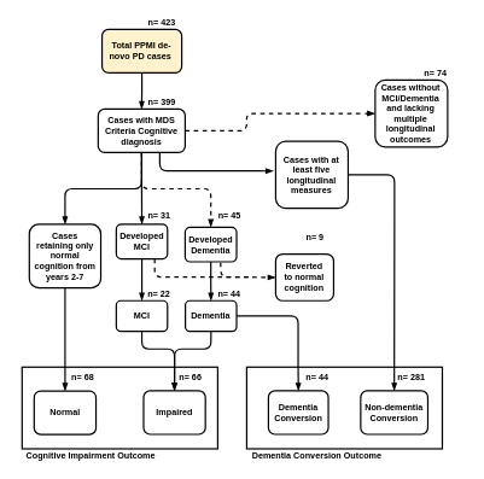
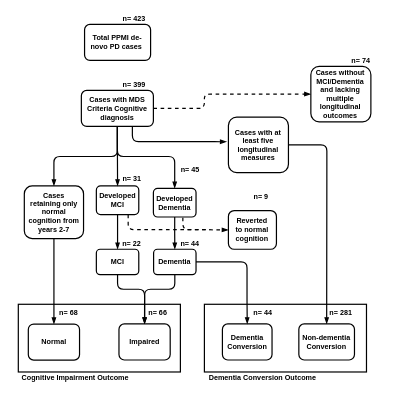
  <mxCell id="0" />
  <mxCell id="1" parent="0" />
  <mxCell id="2" value="" style="rounded=0;whiteSpace=wrap;html=1;strokeWidth=2;fontStyle=1" parent="1" vertex="1"><mxGeometry x="30" y="506.22" width="270" height="112.78" as="geometry" /></mxCell>
  <mxCell id="3" style="edgeStyle=orthogonalEdgeStyle;rounded=1;orthogonalLoop=1;jettySize=auto;html=1;exitX=0.5;exitY=1;exitDx=0;exitDy=0;entryX=0.5;entryY=0;entryDx=0;entryDy=0;strokeWidth=2;fontStyle=1;endArrow=blockThin;endFill=1;startArrow=none;startFill=0;" parent="1" source="6" target="21" edge="1"><mxGeometry relative="1" as="geometry"><Array as="points"><mxPoint x="195" y="260" /><mxPoint x="89" y="260" /></Array></mxGeometry></mxCell>
- <mxCell id="4" style="edgeStyle=orthogonalEdgeStyle;rounded=0;orthogonalLoop=1;jettySize=auto;html=1;exitX=0.5;exitY=1;exitDx=0;exitDy=0;entryX=0.5;entryY=0;entryDx=0;entryDy=0;strokeWidth=2;fontStyle=1;endArrow=blockThin;endFill=1;startArrow=none;startFill=0;" parent="1" source="8" target="6" edge="1"><mxGeometry relative="1" as="geometry" /></mxCell>
  <mxCell id="5" value="" style="group;strokeWidth=2;fontStyle=1" parent="1" vertex="1" connectable="0"><mxGeometry x="55.03" y="150" width="200" height="60" as="geometry" /></mxCell>
  <mxCell id="6" value="Cases with MDS Criteria Cognitive diagnosis" style="rounded=1;whiteSpace=wrap;html=1;fontStyle=1;strokeWidth=2;" parent="5" vertex="1"><mxGeometry x="80" width="120" height="60" as="geometry" /></mxCell>
  <mxCell id="7" value="" style="group;strokeWidth=2;fontStyle=1" parent="1" vertex="1" connectable="0"><mxGeometry x="55.37" y="40" width="200" height="60" as="geometry" /></mxCell>
- <mxCell id="8" value="Total PPMI de-novo PD cases&amp;nbsp;" style="rounded=1;whiteSpace=wrap;html=1;fontStyle=1;strokeWidth=2;fillColor=#fff2cc;" parent="7" vertex="1"><mxGeometry x="85" width="110" height="60" as="geometry" /></mxCell>
+ <mxCell id="8" value="Total PPMI de-novo PD cases&amp;nbsp;" style="rounded=1;whiteSpace=wrap;html=1;fontStyle=1;strokeWidth=2;" parent="7" vertex="1"><mxGeometry x="85" width="110" height="60" as="geometry" /></mxCell>
  <mxCell id="9" style="edgeStyle=orthogonalEdgeStyle;rounded=1;orthogonalLoop=1;jettySize=auto;html=1;exitX=0.5;exitY=1;exitDx=0;exitDy=0;entryX=0.5;entryY=0;entryDx=0;entryDy=0;strokeWidth=2;fontStyle=1;endArrow=blockThin;endFill=1;" parent="1" source="10" target="31" edge="1"><mxGeometry relative="1" as="geometry"><Array as="points"><mxPoint x="291" y="481.22" /><mxPoint x="240" y="481.22" /></Array></mxGeometry></mxCell>
  <mxCell id="10" value="Dementia" style="rounded=1;whiteSpace=wrap;html=1;fontStyle=1;strokeWidth=2;" parent="1" vertex="1"><mxGeometry x="255.37" y="414.56" width="70.69" height="42.22" as="geometry" /></mxCell>
  <mxCell id="11" value="n= 44" style="text;html=1;strokeColor=none;fillColor=none;align=center;verticalAlign=middle;whiteSpace=wrap;rounded=0;fontStyle=1;strokeWidth=2;" parent="1" vertex="1"><mxGeometry x="276.11" y="394.56" width="80" height="20" as="geometry" /></mxCell>
  <mxCell id="12" style="edgeStyle=orthogonalEdgeStyle;rounded=0;orthogonalLoop=1;jettySize=auto;html=1;exitX=0.5;exitY=1;exitDx=0;exitDy=0;entryX=0.5;entryY=0;entryDx=0;entryDy=0;strokeWidth=2;fontStyle=1;endArrow=blockThin;endFill=1;startArrow=none;startFill=0;" parent="1" source="24" target="26" edge="1"><mxGeometry relative="1" as="geometry" /></mxCell>
  <mxCell id="13" style="edgeStyle=orthogonalEdgeStyle;rounded=0;orthogonalLoop=1;jettySize=auto;html=1;exitX=0.5;exitY=1;exitDx=0;exitDy=0;entryX=0.5;entryY=0;entryDx=0;entryDy=0;strokeWidth=2;fontStyle=1;endArrow=blockThin;endFill=1;startArrow=none;startFill=0;" parent="1" source="21" target="27" edge="1"><mxGeometry relative="1" as="geometry" /></mxCell>
- <mxCell id="14" value="n= 45" style="text;html=1;strokeColor=none;fillColor=none;align=center;verticalAlign=middle;whiteSpace=wrap;rounded=0;fontStyle=1;strokeWidth=2;" parent="1" vertex="1"><mxGeometry x="276.997" y="286.779" width="79.114" height="22.222" as="geometry" /></mxCell>
+ <mxCell id="14" value="n= 45" style="text;html=1;strokeColor=none;fillColor=none;align=center;verticalAlign=middle;whiteSpace=wrap;rounded=0;fontStyle=1;strokeWidth=2;" parent="1" vertex="1"><mxGeometry x="276.997" y="271.779" width="79.114" height="22.222" as="geometry" /></mxCell>
  <mxCell id="15" value="" style="rounded=0;whiteSpace=wrap;html=1;strokeWidth=2;fontStyle=1" parent="1" vertex="1"><mxGeometry x="340" y="506.22" width="270" height="112.78" as="geometry" /></mxCell>
  <mxCell id="16" value="n= 68" style="text;html=1;strokeColor=none;fillColor=none;align=center;verticalAlign=middle;whiteSpace=wrap;rounded=0;fontStyle=1;strokeWidth=2;" parent="1" vertex="1"><mxGeometry x="88.67" y="511.22" width="50" height="20" as="geometry" /></mxCell>
  <mxCell id="17" value="n= 31" style="text;html=1;strokeColor=none;fillColor=none;align=center;verticalAlign=middle;whiteSpace=wrap;rounded=0;fontStyle=1;strokeWidth=2;" parent="1" vertex="1"><mxGeometry x="199.69" y="286.78" width="39.11" height="22.22" as="geometry" /></mxCell>
  <mxCell id="18" value="n= 22" style="text;html=1;strokeColor=none;fillColor=none;align=center;verticalAlign=middle;whiteSpace=wrap;rounded=0;fontStyle=1;strokeWidth=2;" parent="1" vertex="1"><mxGeometry x="183.451" y="394.56" width="71.579" height="20" as="geometry" /></mxCell>
  <mxCell id="19" value="Reverted to normal cognition" style="rounded=1;whiteSpace=wrap;html=1;fontStyle=1;spacingLeft=6;spacingBottom=0;spacingRight=7;strokeWidth=2;" parent="1" vertex="1"><mxGeometry x="380" y="350.12" width="80" height="64.44" as="geometry" /></mxCell>
  <mxCell id="20" value="n= 66" style="text;html=1;strokeColor=none;fillColor=none;align=center;verticalAlign=middle;whiteSpace=wrap;rounded=0;fontStyle=1;strokeWidth=2;" parent="1" vertex="1"><mxGeometry x="219.997" y="511.22" width="85.333" height="20" as="geometry" /></mxCell>
  <mxCell id="21" value="Cases retaining only normal cognition from years 2-7" style="rounded=1;whiteSpace=wrap;html=1;fontStyle=1;spacingLeft=6;spacingRight=6;strokeWidth=2;" parent="1" vertex="1"><mxGeometry x="40" y="309" width="98.67" height="87.78" as="geometry" /></mxCell>
  <mxCell id="22" value="n= 423" style="text;html=1;strokeColor=none;fillColor=none;align=center;verticalAlign=middle;whiteSpace=wrap;rounded=0;fontStyle=1;strokeWidth=2;" parent="1" vertex="1"><mxGeometry x="183.45" width="80" height="20" as="geometry" y="20" /></mxCell>
  <mxCell id="23" style="edgeStyle=orthogonalEdgeStyle;rounded=1;orthogonalLoop=1;jettySize=auto;html=1;exitX=0.75;exitY=1;exitDx=0;exitDy=0;dashed=1;strokeWidth=2;fontStyle=1;endArrow=blockThin;endFill=1;startArrow=none;startFill=0;entryX=0;entryY=0.5;entryDx=0;entryDy=0;" parent="1" source="24" target="19" edge="1"><mxGeometry relative="1" as="geometry"><mxPoint x="370" y="379" as="targetPoint" /><Array as="points"><mxPoint x="213" y="382" /><mxPoint x="340" y="382" /></Array></mxGeometry></mxCell>
  <mxCell id="24" value="Developed &lt;br&gt;MCI" style="rounded=1;whiteSpace=wrap;html=1;fontStyle=1;strokeWidth=2;" parent="1" vertex="1"><mxGeometry x="160" y="309" width="70.69" height="47.78" as="geometry" /></mxCell>
  <mxCell id="25" style="edgeStyle=orthogonalEdgeStyle;rounded=1;orthogonalLoop=1;jettySize=auto;html=1;exitX=0.5;exitY=1;exitDx=0;exitDy=0;entryX=0.5;entryY=0;entryDx=0;entryDy=0;strokeWidth=2;fontStyle=1;endArrow=blockThin;endFill=1;startArrow=none;startFill=0;" parent="1" source="26" target="31" edge="1"><mxGeometry relative="1" as="geometry"><Array as="points"><mxPoint x="195" y="481.22" /><mxPoint x="240" y="481.22" /></Array></mxGeometry></mxCell>
  <mxCell id="26" value="MCI" style="rounded=1;whiteSpace=wrap;html=1;fontStyle=1;strokeWidth=2;" parent="1" vertex="1"><mxGeometry x="160" y="414.56" width="70.69" height="42.22" as="geometry" /></mxCell>
  <mxCell id="27" value="Normal" style="rounded=1;whiteSpace=wrap;html=1;fontStyle=1;strokeWidth=2;" parent="1" vertex="1"><mxGeometry x="46.67" y="539.22" width="85.333" height="60" as="geometry" /></mxCell>
  <mxCell id="28" style="edgeStyle=orthogonalEdgeStyle;rounded=0;orthogonalLoop=1;jettySize=auto;html=1;exitX=0.5;exitY=1;exitDx=0;exitDy=0;entryX=0.5;entryY=0;entryDx=0;entryDy=0;strokeWidth=2;fontStyle=1;endArrow=blockThin;endFill=1;startArrow=none;startFill=0;" parent="1" source="29" target="10" edge="1"><mxGeometry relative="1" as="geometry"><mxPoint x="329.776" y="403.441" as="targetPoint" /></mxGeometry></mxCell>
  <mxCell id="29" value="Developed Dementia" style="rounded=1;whiteSpace=wrap;html=1;fontStyle=1;strokeWidth=2;" parent="1" vertex="1"><mxGeometry x="255.03" y="313" width="71.03" height="47.78" as="geometry" /></mxCell>
  <mxCell id="30" value="n= 399" style="text;html=1;strokeColor=none;fillColor=none;align=center;verticalAlign=middle;whiteSpace=wrap;rounded=0;fontStyle=1;strokeWidth=2;" parent="1" vertex="1"><mxGeometry x="183.45" y="130" width="80" height="20" as="geometry" /></mxCell>
  <mxCell id="31" value="Impaired" style="rounded=1;whiteSpace=wrap;html=1;fontStyle=1;strokeWidth=2;" parent="1" vertex="1"><mxGeometry x="197.69" y="539" width="85.333" height="60" as="geometry" /></mxCell>
  <mxCell id="32" style="edgeStyle=orthogonalEdgeStyle;rounded=1;orthogonalLoop=1;jettySize=auto;html=1;exitX=0.5;exitY=1;exitDx=0;exitDy=0;entryX=0.5;entryY=0;entryDx=0;entryDy=0;strokeWidth=2;fontStyle=1;endArrow=blockThin;endFill=1;startArrow=none;startFill=0;" parent="1" source="6" target="24" edge="1"><mxGeometry relative="1" as="geometry"><mxPoint x="213" y="330" as="targetPoint" /><Array as="points"><mxPoint x="195" y="230" /><mxPoint x="195" y="230" /></Array></mxGeometry></mxCell>
- <mxCell id="33" style="edgeStyle=orthogonalEdgeStyle;rounded=1;orthogonalLoop=1;jettySize=auto;html=1;exitX=0.5;exitY=1;exitDx=0;exitDy=0;entryX=0.5;entryY=0;entryDx=0;entryDy=0;strokeWidth=2;fontStyle=1;endArrow=blockThin;endFill=1;startArrow=none;startFill=0;dashed=1;" parent="1" source="6" target="29" edge="1"><mxGeometry relative="1" as="geometry"><Array as="points"><mxPoint x="195" y="260" /><mxPoint x="291" y="260" /></Array></mxGeometry></mxCell>
+ <mxCell id="33" style="edgeStyle=orthogonalEdgeStyle;rounded=1;orthogonalLoop=1;jettySize=auto;html=1;exitX=0.5;exitY=1;exitDx=0;exitDy=0;entryX=0.5;entryY=0;entryDx=0;entryDy=0;strokeWidth=2;fontStyle=1;endArrow=blockThin;endFill=1;startArrow=none;startFill=0;" parent="1" source="6" target="29" edge="1"><mxGeometry relative="1" as="geometry"><Array as="points"><mxPoint x="195" y="260" /><mxPoint x="291" y="260" /></Array></mxGeometry></mxCell>
  <mxCell id="34" value="n= 9" style="text;html=1;strokeColor=none;fillColor=none;align=center;verticalAlign=middle;whiteSpace=wrap;rounded=0;fontStyle=1;strokeWidth=2;" parent="1" vertex="1"><mxGeometry x="395" y="315.12" width="79.11" height="25" as="geometry" /></mxCell>
  <mxCell id="35" style="edgeStyle=orthogonalEdgeStyle;rounded=1;orthogonalLoop=1;jettySize=auto;html=1;exitX=1;exitY=0.5;exitDx=0;exitDy=0;entryX=0.5;entryY=0;entryDx=0;entryDy=0;endArrow=blockThin;endFill=1;strokeWidth=2;fontStyle=1;startArrow=none;startFill=0;" parent="1" source="36" target="38" edge="1"><mxGeometry relative="1" as="geometry"><Array as="points"><mxPoint x="544" y="241" /><mxPoint x="544" y="287" /></Array></mxGeometry></mxCell>
  <mxCell id="36" value="Cases with at least five longitudinal measures" style="rounded=1;whiteSpace=wrap;html=1;fontStyle=1;spacingLeft=6;spacingBottom=0;spacingRight=7;strokeWidth=2;" parent="1" vertex="1"><mxGeometry x="380" y="194.56" width="100" height="92.22" as="geometry" /></mxCell>
  <mxCell id="37" style="edgeStyle=orthogonalEdgeStyle;rounded=1;orthogonalLoop=1;jettySize=auto;html=1;dashed=1;strokeWidth=2;fontStyle=1;endArrow=none;endFill=0;startArrow=none;startFill=0;exitX=0.691;exitY=1.027;exitDx=0;exitDy=0;exitPerimeter=0;" parent="1" source="29" edge="1"><mxGeometry relative="1" as="geometry"><mxPoint x="305" y="369" as="sourcePoint" /><mxPoint x="350" y="382" as="targetPoint" /><Array as="points"><mxPoint x="304" y="382" /></Array></mxGeometry></mxCell>
  <mxCell id="38" value="Non-dementia Conversion" style="rounded=1;whiteSpace=wrap;html=1;fontStyle=1;strokeWidth=2;" parent="1" vertex="1"><mxGeometry x="497.33" y="539" width="92.67" height="60" as="geometry" /></mxCell>
  <mxCell id="39" style="edgeStyle=orthogonalEdgeStyle;rounded=1;orthogonalLoop=1;jettySize=auto;html=1;exitX=0.75;exitY=1;exitDx=0;exitDy=0;strokeWidth=2;fontStyle=1;endArrow=blockThin;endFill=1;startArrow=none;startFill=0;entryX=0;entryY=0.5;entryDx=0;entryDy=0;" parent="1" edge="1"><mxGeometry relative="1" as="geometry"><mxPoint x="220.017" y="210" as="sourcePoint" /><mxPoint x="377" y="235.56" as="targetPoint" /><Array as="points"><mxPoint x="220" y="235.22" /><mxPoint x="347" y="235.22" /></Array></mxGeometry></mxCell>
  <mxCell id="40" value="n= 281" style="text;html=1;strokeColor=none;fillColor=none;align=center;verticalAlign=middle;whiteSpace=wrap;rounded=0;fontStyle=1;strokeWidth=2;" parent="1" vertex="1"><mxGeometry x="524.667" y="511.22" width="85.333" height="20" as="geometry" /></mxCell>
  <mxCell id="41" value="Dementia Conversion" style="rounded=1;whiteSpace=wrap;html=1;fontStyle=1;strokeWidth=2;" vertex="1" parent="1"><mxGeometry x="370" y="539" width="82.67" height="60" as="geometry" /></mxCell>
  <mxCell id="42" style="edgeStyle=orthogonalEdgeStyle;rounded=1;orthogonalLoop=1;jettySize=auto;html=1;entryX=0.5;entryY=0;entryDx=0;entryDy=0;strokeWidth=2;fontStyle=1;endArrow=blockThin;endFill=1;exitX=1;exitY=0.5;exitDx=0;exitDy=0;" edge="1" parent="1" source="10" target="41"><mxGeometry relative="1" as="geometry"><Array as="points"><mxPoint x="411" y="436" /><mxPoint x="411" y="500" /><mxPoint x="411" y="500" /></Array><mxPoint x="360" y="457" as="sourcePoint" /><mxPoint x="238.797" y="539.22" as="targetPoint" /></mxGeometry></mxCell>
  <mxCell id="43" value="n= 44" style="text;html=1;strokeColor=none;fillColor=none;align=center;verticalAlign=middle;whiteSpace=wrap;rounded=0;fontStyle=1;strokeWidth=2;" vertex="1" parent="1"><mxGeometry x="394.667" y="511.22" width="85.333" height="20" as="geometry" /></mxCell>
  <mxCell id="44" style="edgeStyle=orthogonalEdgeStyle;rounded=1;orthogonalLoop=1;jettySize=auto;html=1;exitX=1;exitY=0.5;exitDx=0;exitDy=0;strokeWidth=2;fontStyle=1;endArrow=blockThin;endFill=1;startArrow=none;startFill=0;entryX=0;entryY=0.5;entryDx=0;entryDy=0;dashed=1;" edge="1" parent="1" source="6" target="45"><mxGeometry relative="1" as="geometry"><mxPoint x="283.037" y="130" as="sourcePoint" /><mxPoint x="420" y="156" as="targetPoint" /><Array as="points"><mxPoint x="340" y="180" /><mxPoint x="340" y="156" /><mxPoint x="510" y="156" /></Array></mxGeometry></mxCell>
  <mxCell id="45" value="Cases without MCI/Dementia and lacking multiple longitudinal outcomes" style="rounded=1;whiteSpace=wrap;html=1;fontStyle=1;spacingLeft=6;spacingBottom=0;spacingRight=7;strokeWidth=2;" vertex="1" parent="1"><mxGeometry x="517.33" y="110" width="100" height="92.22" as="geometry" /></mxCell>
  <mxCell id="46" value="n= 74&amp;nbsp;" style="text;html=1;strokeColor=none;fillColor=none;align=center;verticalAlign=middle;whiteSpace=wrap;rounded=0;fontStyle=1;strokeWidth=2;" vertex="1" parent="1"><mxGeometry x="559.997" y="90" width="85.333" height="20" as="geometry" /></mxCell>
  <mxCell id="47" value="Cognitive Impairment Outcome" style="text;html=1;strokeColor=none;fillColor=none;align=center;verticalAlign=middle;whiteSpace=wrap;rounded=0;fontStyle=1;strokeWidth=2;" vertex="1" parent="1"><mxGeometry x="20" y="619" width="210" height="20" as="geometry" /></mxCell>
  <mxCell id="48" value="Dementia Conversion Outcome" style="text;html=1;strokeColor=none;fillColor=none;align=center;verticalAlign=middle;whiteSpace=wrap;rounded=0;fontStyle=1;strokeWidth=2;" vertex="1" parent="1"><mxGeometry x="332.33" y="619" width="210" height="20" as="geometry" /></mxCell>
